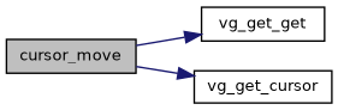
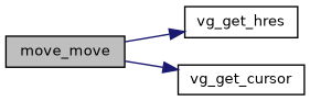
  digraph {
    rankdir=LR
    node [color=black fillcolor=white fontname=Helvetica fontsize=10 shape=record style=filled]
    edge [color=midnightblue fontname=Helvetica fontsize=10 labelfontname=Helvetica labelfontsize=10 style=solid]
-   n1 [fillcolor=grey75 fontcolor=black height=0.2 label=cursor_move width=0.4]
-   n2 [height=0.2 label=vg_get_get width=0.4]
+   n1 [fillcolor=grey75 fontcolor=black height=0.2 label=move_move width=0.4]
+   n2 [height=0.2 label=vg_get_hres width=0.4]
    n3 [height=0.2 label=vg_get_cursor width=0.4]
    n1 -> n2
    n1 -> n3
  }
